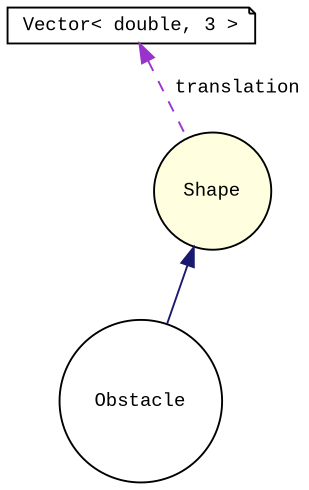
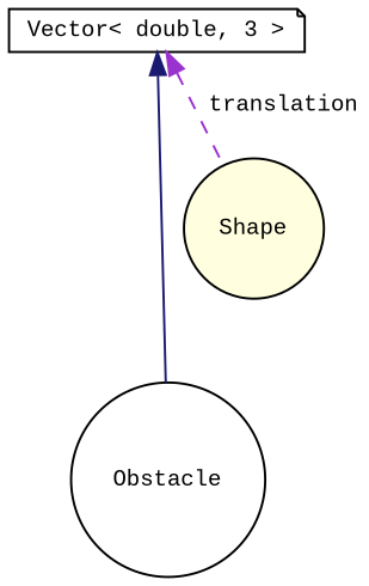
  digraph {
    fontname="Liberation Mono"
    node [color=black fillcolor=white fontname="Liberation Mono" fontsize=10 shape=circle style=filled]
    edge [dir=back fontname="Liberation Mono" fontsize=10 labelfontname=Helvetica labelfontsize=10]
    n1 [height=0.2 label=Obstacle width=0.4]
    n2 [fillcolor=lightyellow height=0.2 label=Shape width=0.4]
    n3 [height=0.2 label="Vector\< double, 3 \>" shape=note width=0.4]
-   n2 -> n1 [color=midnightblue style=solid]
+   n3 -> n1 [color=midnightblue style=solid]
    n3 -> n2 [color=darkorchid3 label=" translation" style=dashed]
  }
